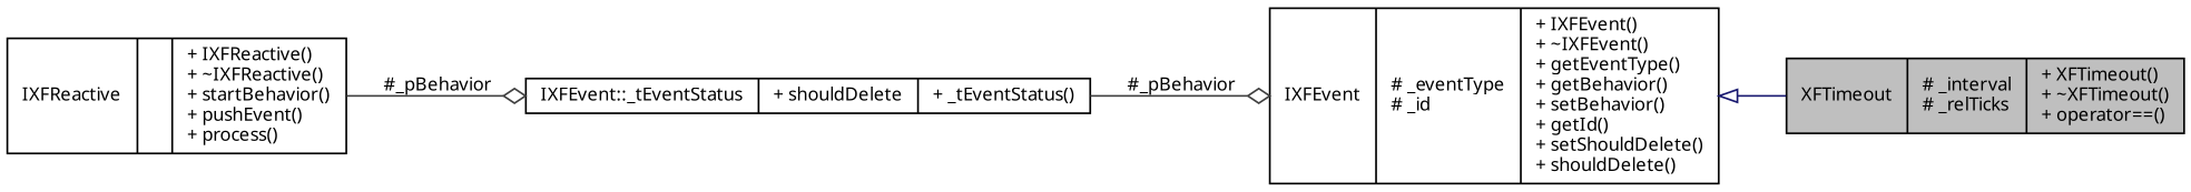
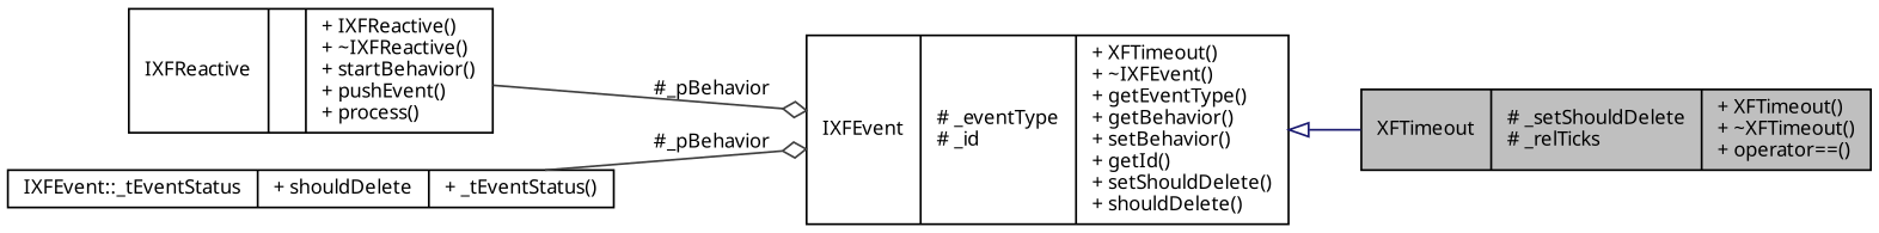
  digraph {
    rankdir=LR
    node [color=black fillcolor=white fontname="Helvetia.ttf" fontsize=10 shape=record style=filled]
    edge [color=grey25 fontname="Helvetia.ttf" fontsize=10 labelfontname="Helvetia.ttf" labelfontsize=10 style=solid arrowhead=odiamond]
-   n1 [fillcolor=grey75 fontcolor=black height=0.2 label="{XFTimeout\n|# _interval\l# _relTicks\l|+ XFTimeout()\l+ ~XFTimeout()\l+ operator==()\l}" width=0.4]
-   n2 [height=0.2 label="{IXFEvent\n|# _eventType\l# _id\l|+ IXFEvent()\l+ ~IXFEvent()\l+ getEventType()\l+ getBehavior()\l+ setBehavior()\l+ getId()\l+ setShouldDelete()\l+ shouldDelete()\l}" width=0.4]
+   n1 [fillcolor=grey75 fontcolor=black height=0.2 label="{XFTimeout\n|# _setShouldDelete\l# _relTicks\l|+ XFTimeout()\l+ ~XFTimeout()\l+ operator==()\l}" width=0.4]
+   n2 [height=0.2 label="{IXFEvent\n|# _eventType\l# _id\l|+ XFTimeout()\l+ ~IXFEvent()\l+ getEventType()\l+ getBehavior()\l+ setBehavior()\l+ getId()\l+ setShouldDelete()\l+ shouldDelete()\l}" width=0.4]
    n3 [height=0.2 label="{IXFReactive\n||+ IXFReactive()\l+ ~IXFReactive()\l+ startBehavior()\l+ pushEvent()\l+ process()\l}" width=0.4]
    n4 [height=0.2 label="{IXFEvent::_tEventStatus\n|+ shouldDelete\l|+ _tEventStatus()\l}" width=0.4]
    n2 -> n1 [arrowtail=onormal color=midnightblue dir=back arrowhead=""]
-   n3 -> n4 [label=" #_pBehavior"]
+   n3 -> n2 [label=" #_pBehavior"]
    n4 -> n2 [label=" #_pBehavior"]
  }
